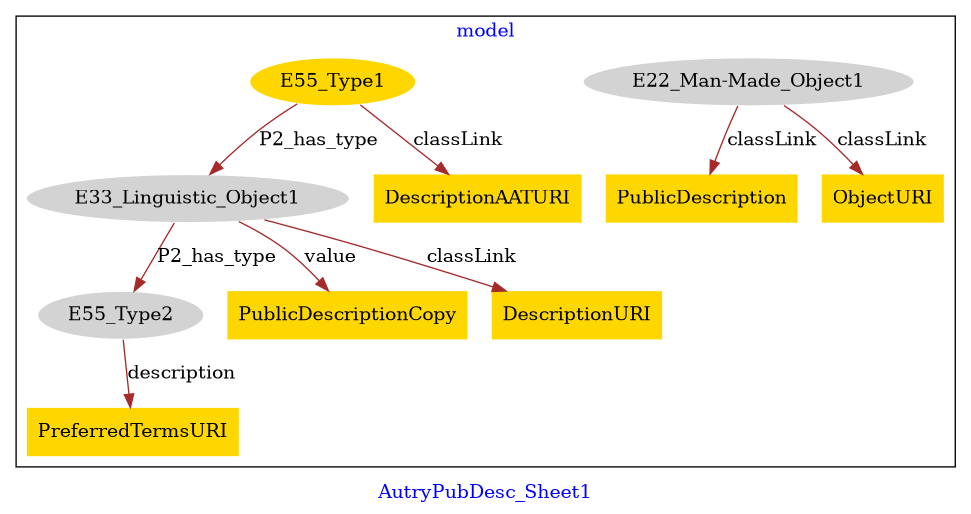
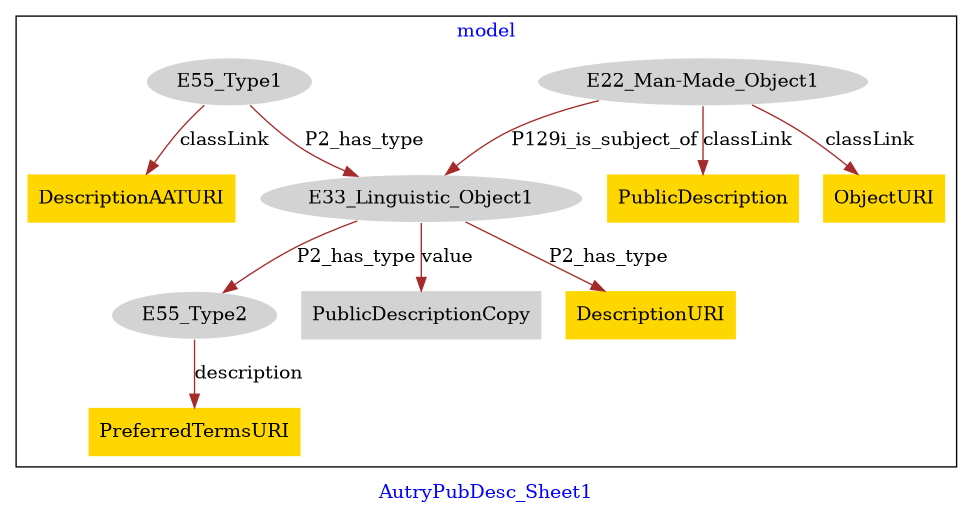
  digraph {
    fontcolor=blue
    label=AutryPubDesc_Sheet1
    remincross=true
    node [fillcolor=gold style=filled shape=plaintext]
    edge [color=brown fontcolor=black]
    n1 [color=white fillcolor=lightgray label="E22_Man-Made_Object1" shape=""]
    n2 [color=white fillcolor=lightgray label=E33_Linguistic_Object1 shape=""]
-   n3 [color=white label=E55_Type1 shape=""]
+   n3 [color=white fillcolor=lightgray label=E55_Type1 shape=""]
    n4 [color=white fillcolor=lightgray label=E55_Type2 shape=""]
-   n5 [label=PublicDescriptionCopy]
+   n5 [fillcolor=lightgray label=PublicDescriptionCopy]
    n6 [label=PreferredTermsURI]
    n7 [label=PublicDescription]
    n8 [label=ObjectURI]
    n9 [label=DescriptionAATURI]
    n10 [label=DescriptionURI]
    subgraph cluster_1 {
      label=model
      n1
      n2
      n3
      n4
      n5
      n6
      n7
      n8
      n9
      n10
    }
+   n1 -> n2 [label=P129i_is_subject_of]
    n1 -> n7 [label=classLink]
    n1 -> n8 [label=classLink]
    n2 -> n4 [label=P2_has_type]
    n2 -> n5 [label=value]
-   n2 -> n10 [label=classLink]
+   n2 -> n10 [label=P2_has_type]
    n3 -> n2 [label=P2_has_type]
    n3 -> n9 [label=classLink]
    n4 -> n6 [label=description]
  }
